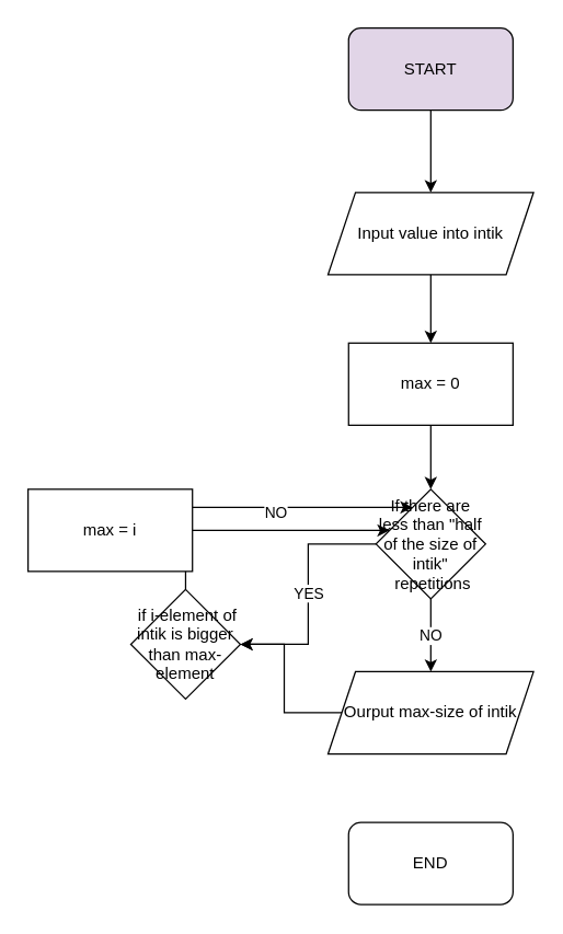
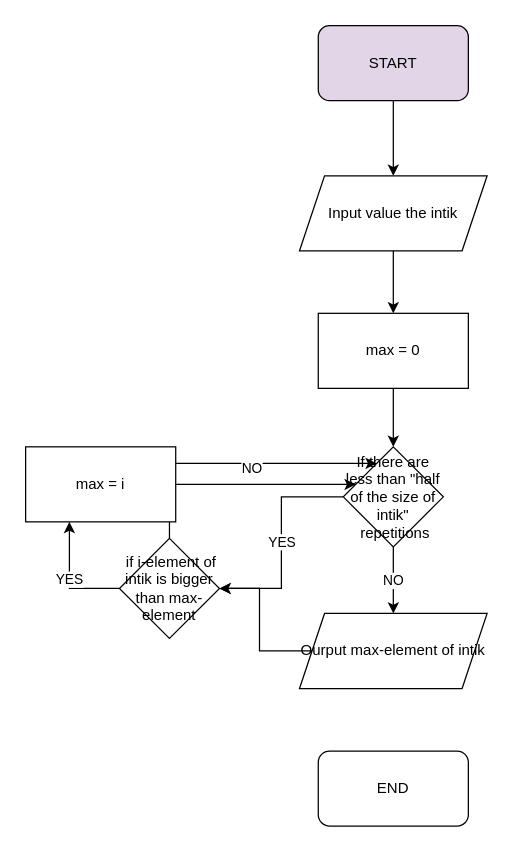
  <mxCell id="0" />
  <mxCell id="1" parent="0" />
  <mxCell id="2" style="edgeStyle=orthogonalEdgeStyle;rounded=0;orthogonalLoop=1;jettySize=auto;html=1;" edge="1" parent="1" source="3" target="9"><mxGeometry relative="1" as="geometry" /></mxCell>
  <mxCell id="3" value="START" style="rounded=1;whiteSpace=wrap;html=1;fillColor=#e1d5e7;" vertex="1" parent="1"><mxGeometry x="254" y="20" width="120" height="60" as="geometry" /></mxCell>
  <mxCell id="4" value="END" style="rounded=1;whiteSpace=wrap;html=1;" vertex="1" parent="1"><mxGeometry x="254" y="600" width="120" height="60" as="geometry" /></mxCell>
  <mxCell id="5" value="YES" style="edgeStyle=orthogonalEdgeStyle;rounded=0;orthogonalLoop=1;jettySize=auto;html=1;" edge="1" parent="1" source="7" target="17"><mxGeometry relative="1" as="geometry"><mxPoint x="215" y="466.75" as="targetPoint" /></mxGeometry></mxCell>
  <mxCell id="6" value="NO" style="edgeStyle=orthogonalEdgeStyle;rounded=0;orthogonalLoop=1;jettySize=auto;html=1;entryX=0.5;entryY=0;entryDx=0;entryDy=0;" edge="1" parent="1" source="7" target="13"><mxGeometry relative="1" as="geometry" /></mxCell>
  <mxCell id="7" value="If there are less than &quot;half of the size of intik&quot;&lt;br&gt;&amp;nbsp;repetitions" style="rhombus;whiteSpace=wrap;html=1;" vertex="1" parent="1"><mxGeometry x="274" y="356.75" width="80" height="80" as="geometry" /></mxCell>
  <mxCell id="8" style="edgeStyle=orthogonalEdgeStyle;rounded=0;orthogonalLoop=1;jettySize=auto;html=1;entryX=0.5;entryY=0;entryDx=0;entryDy=0;" edge="1" parent="1" source="9" target="11"><mxGeometry relative="1" as="geometry" /></mxCell>
- <mxCell id="9" value="Input value into intik" style="shape=parallelogram;perimeter=parallelogramPerimeter;whiteSpace=wrap;html=1;fixedSize=1;" vertex="1" parent="1"><mxGeometry x="239" y="140" width="150" height="60" as="geometry" /></mxCell>
+ <mxCell id="9" value="Input value the intik" style="shape=parallelogram;perimeter=parallelogramPerimeter;whiteSpace=wrap;html=1;fixedSize=1;" vertex="1" parent="1"><mxGeometry x="239" y="140" width="150" height="60" as="geometry" /></mxCell>
  <mxCell id="10" style="edgeStyle=orthogonalEdgeStyle;rounded=0;orthogonalLoop=1;jettySize=auto;html=1;" edge="1" parent="1" source="11" target="7"><mxGeometry relative="1" as="geometry" /></mxCell>
  <mxCell id="11" value="max = 0" style="rounded=0;whiteSpace=wrap;html=1;" vertex="1" parent="1"><mxGeometry x="254" y="250" width="120" height="60" as="geometry" /></mxCell>
  <mxCell id="12" style="edgeStyle=orthogonalEdgeStyle;rounded=0;orthogonalLoop=1;jettySize=auto;html=1;" edge="1" parent="1" source="13" target="17"><mxGeometry relative="1" as="geometry" /></mxCell>
- <mxCell id="13" value="Ourput max-size of intik" style="shape=parallelogram;perimeter=parallelogramPerimeter;whiteSpace=wrap;html=1;fixedSize=1;" vertex="1" parent="1"><mxGeometry x="239" y="490" width="150" height="60" as="geometry" /></mxCell>
+ <mxCell id="13" value="Ourput max-element of intik" style="shape=parallelogram;perimeter=parallelogramPerimeter;whiteSpace=wrap;html=1;fixedSize=1;" vertex="1" parent="1"><mxGeometry x="239" y="490" width="150" height="60" as="geometry" /></mxCell>
  <mxCell id="14" style="edgeStyle=orthogonalEdgeStyle;rounded=0;orthogonalLoop=1;jettySize=auto;html=1;" edge="1" parent="1" source="17" target="7"><mxGeometry relative="1" as="geometry"><Array as="points"><mxPoint x="135" y="370" /></Array></mxGeometry></mxCell>
  <mxCell id="15" value="NO" style="edgeLabel;html=1;align=center;verticalAlign=middle;resizable=0;points=[];" vertex="1" connectable="0" parent="14"><mxGeometry x="0.103" y="-3" relative="1" as="geometry"><mxPoint as="offset" /></mxGeometry></mxCell>
+ <mxCell id="16" value="YES" style="edgeStyle=orthogonalEdgeStyle;rounded=0;orthogonalLoop=1;jettySize=auto;html=1;" edge="1" parent="1" source="17" target="19"><mxGeometry relative="1" as="geometry"><Array as="points"><mxPoint x="55" y="470" /></Array></mxGeometry></mxCell>
  <mxCell id="17" value="&amp;nbsp;if i-element of intik is bigger than max-element" style="rhombus;whiteSpace=wrap;html=1;" vertex="1" parent="1"><mxGeometry x="95" y="430" width="80" height="80" as="geometry" /></mxCell>
  <mxCell id="18" style="edgeStyle=orthogonalEdgeStyle;rounded=0;orthogonalLoop=1;jettySize=auto;html=1;" edge="1" parent="1" source="19" target="7"><mxGeometry relative="1" as="geometry"><Array as="points"><mxPoint x="235" y="387" /><mxPoint x="235" y="387" /></Array></mxGeometry></mxCell>
  <mxCell id="19" value="max = i" style="whiteSpace=wrap;html=1;" vertex="1" parent="1"><mxGeometry x="20" y="356.75" width="120" height="60" as="geometry" /></mxCell>
